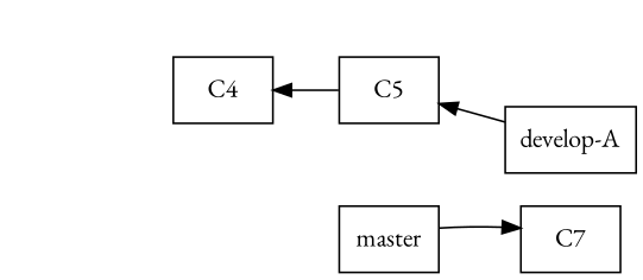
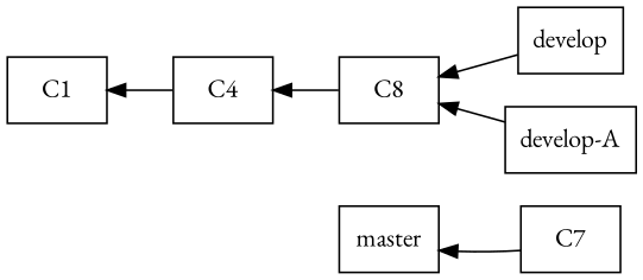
  digraph {
    fontname="EB Garamond"
    rankdir=RL
    node [fontname="EB Garamond" shape=rectangle style="fill=green!20"]
    edge [fontname="EB Garamond"]
    n1 [label=C7]
    C4
-   C5
+   C1
+   C5 [label=C8]
+   develop [style="fill=yellow!20"]
    n6 [label="develop-A" style="fill=yellow!20"]
    master [style="fill=yellow!20"]
+   C4 -> C1
    C5 -> C4
+   develop -> C5
    n6 -> C5
-   master -> n1
+   n1 -> master
  }
